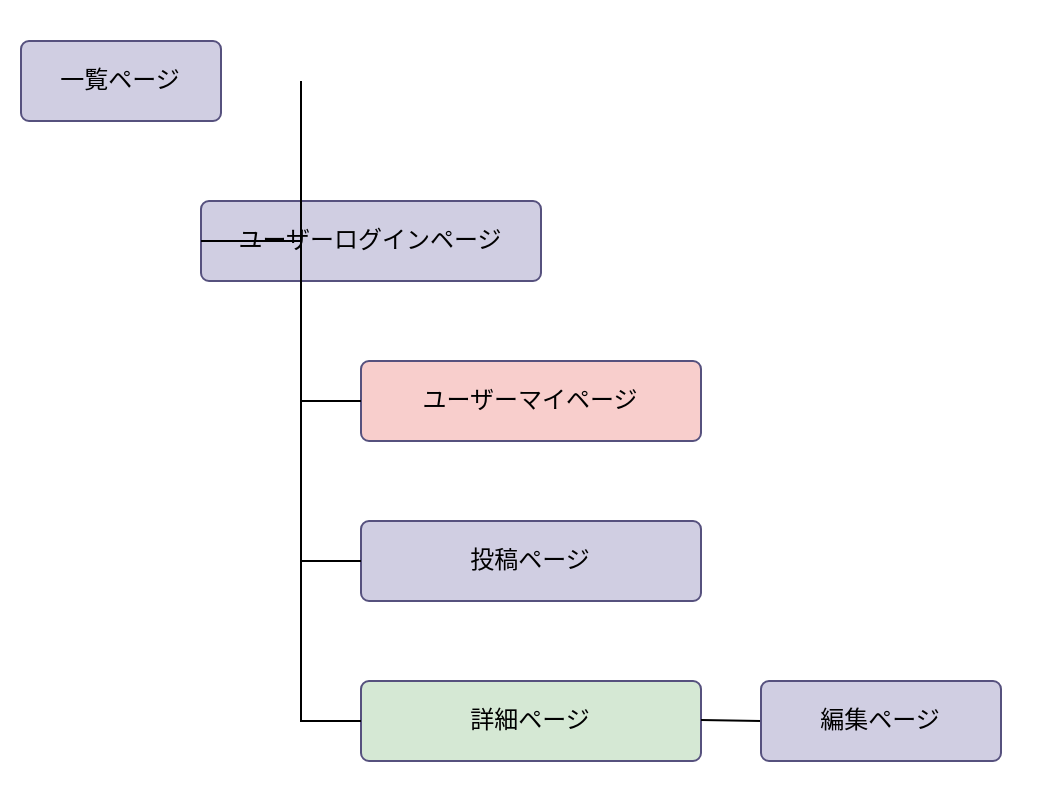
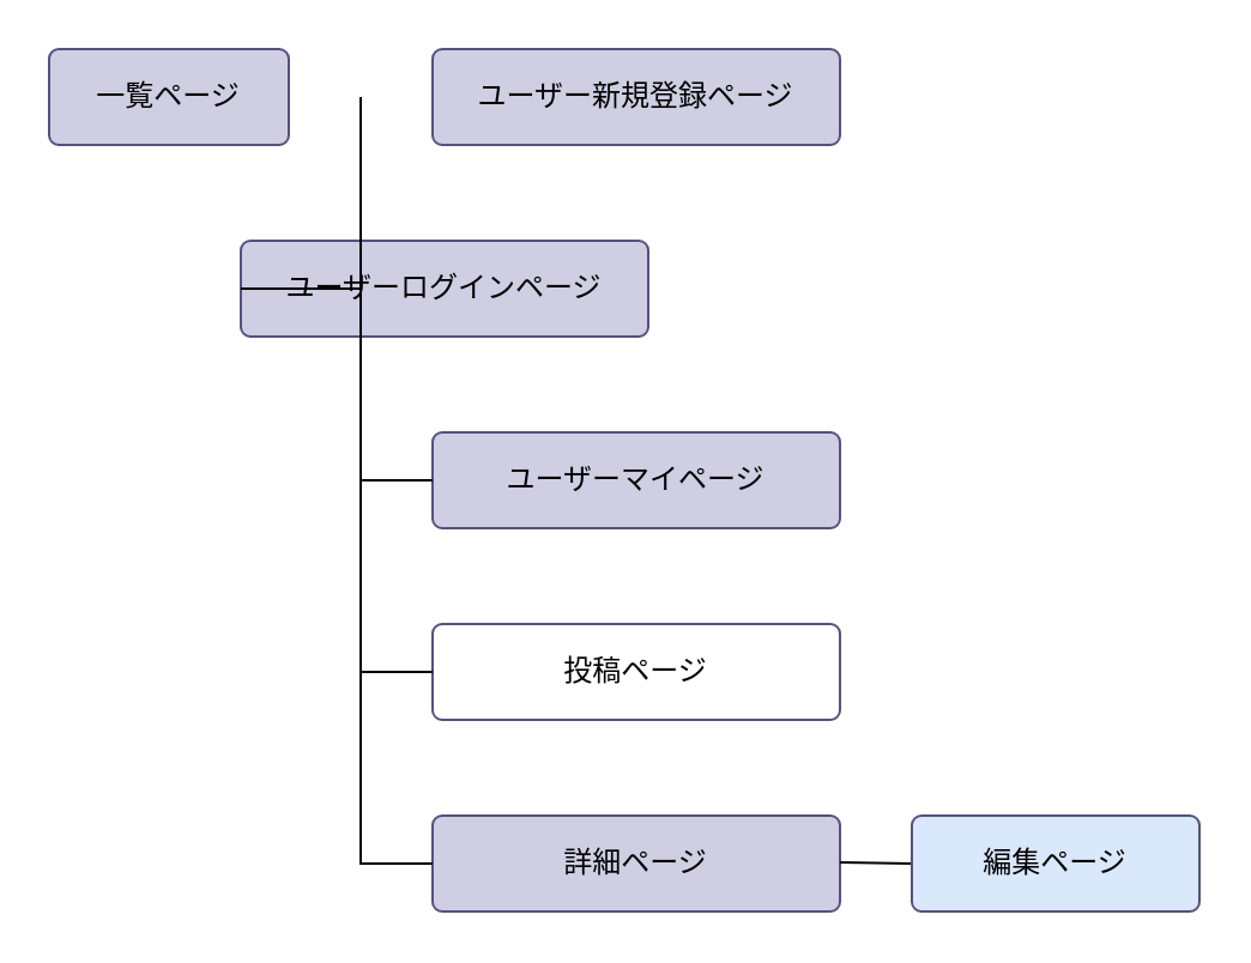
  <mxCell id="0" />
  <mxCell id="1" parent="0" />
- <mxCell id="2" value="一覧ページ" style="rounded=1;arcSize=10;whiteSpace=wrap;html=1;align=center;fillColor=#d0cee2;strokeColor=#56517e;fontColor=#000000;" vertex="1" parent="1"><mxGeometry x="10" y="20" width="100" height="40" as="geometry" /></mxCell>
+ <mxCell id="2" value="一覧ページ" style="rounded=1;arcSize=10;whiteSpace=wrap;html=1;align=center;fillColor=#d0cee2;strokeColor=#56517e;fontColor=#000000;" vertex="1" parent="1"><mxGeometry x="20" y="20" width="100" height="40" as="geometry" /></mxCell>
+ <mxCell id="3" value="ユーザー新規登録ページ" style="rounded=1;arcSize=10;whiteSpace=wrap;html=1;align=center;fillColor=#d0cee2;strokeColor=#56517e;fontColor=#000000;" vertex="1" parent="1"><mxGeometry x="180" y="20" width="170" height="40" as="geometry" /></mxCell>
  <mxCell id="4" value="ユーザーログインページ" style="rounded=1;arcSize=10;whiteSpace=wrap;html=1;align=center;fillColor=#d0cee2;strokeColor=#56517e;fontColor=#000000;" vertex="1" parent="1"><mxGeometry x="100" y="100" width="170" height="40" as="geometry" /></mxCell>
- <mxCell id="5" value="ユーザーマイページ" style="rounded=1;arcSize=10;whiteSpace=wrap;html=1;align=center;fillColor=#f8cecc;strokeColor=#56517e;fontColor=#000000;" vertex="1" parent="1"><mxGeometry x="180" y="180" width="170" height="40" as="geometry" /></mxCell>
- <mxCell id="6" value="投稿ページ" style="rounded=1;arcSize=10;whiteSpace=wrap;html=1;align=center;fillColor=#d0cee2;strokeColor=#56517e;fontColor=#000000;" vertex="1" parent="1"><mxGeometry x="180" y="260" width="170" height="40" as="geometry" /></mxCell>
- <mxCell id="7" value="詳細ページ" style="rounded=1;arcSize=10;whiteSpace=wrap;html=1;align=center;fillColor=#d5e8d4;strokeColor=#56517e;fontColor=#000000;" vertex="1" parent="1"><mxGeometry x="180" y="340" width="170" height="40" as="geometry" /></mxCell>
+ <mxCell id="5" value="ユーザーマイページ" style="rounded=1;arcSize=10;whiteSpace=wrap;html=1;align=center;fillColor=#d0cee2;strokeColor=#56517e;fontColor=#000000;" vertex="1" parent="1"><mxGeometry x="180" y="180" width="170" height="40" as="geometry" /></mxCell>
+ <mxCell id="6" value="投稿ページ" style="rounded=1;arcSize=10;whiteSpace=wrap;html=1;align=center;fillColor=#ffffff;strokeColor=#56517e;fontColor=#000000;" vertex="1" parent="1"><mxGeometry x="180" y="260" width="170" height="40" as="geometry" /></mxCell>
+ <mxCell id="7" value="詳細ページ" style="rounded=1;arcSize=10;whiteSpace=wrap;html=1;align=center;fillColor=#d0cee2;strokeColor=#56517e;fontColor=#000000;" vertex="1" parent="1"><mxGeometry x="180" y="340" width="170" height="40" as="geometry" /></mxCell>
  <mxCell id="8" value="" style="endArrow=none;html=1;rounded=0;entryX=0;entryY=0.5;entryDx=0;entryDy=0;fontColor=#000000;fillColor=#d0cee2;strokeColor=#000000;" edge="1" parent="1" target="4"><mxGeometry relative="1" as="geometry"><mxPoint x="150" y="40" as="sourcePoint" /><mxPoint x="150" y="190" as="targetPoint" /><Array as="points"><mxPoint x="150" y="100" /><mxPoint x="150" y="120" /></Array></mxGeometry></mxCell>
  <mxCell id="9" value="" style="endArrow=none;html=1;rounded=0;entryX=0;entryY=0.5;entryDx=0;entryDy=0;fontColor=#000000;fillColor=#d0cee2;strokeColor=#000000;" edge="1" parent="1"><mxGeometry relative="1" as="geometry"><mxPoint x="150" y="120" as="sourcePoint" /><mxPoint x="180" y="200" as="targetPoint" /><Array as="points"><mxPoint x="150" y="200" /><mxPoint x="160" y="200" /></Array></mxGeometry></mxCell>
  <mxCell id="10" value="" style="endArrow=none;html=1;rounded=0;entryX=0;entryY=0.5;entryDx=0;entryDy=0;fontColor=#000000;fillColor=#d0cee2;strokeColor=#000000;" edge="1" parent="1"><mxGeometry relative="1" as="geometry"><mxPoint x="150" y="200" as="sourcePoint" /><mxPoint x="180" y="280" as="targetPoint" /><Array as="points"><mxPoint x="150" y="280" /></Array></mxGeometry></mxCell>
  <mxCell id="11" value="" style="endArrow=none;html=1;rounded=0;entryX=0;entryY=0.5;entryDx=0;entryDy=0;fontColor=#000000;fillColor=#d0cee2;strokeColor=#000000;" edge="1" parent="1"><mxGeometry relative="1" as="geometry"><mxPoint x="150" y="280" as="sourcePoint" /><mxPoint x="180" y="360" as="targetPoint" /><Array as="points"><mxPoint x="150" y="360" /></Array></mxGeometry></mxCell>
  <mxCell id="12" style="edgeStyle=none;html=1;exitX=1;exitY=0.5;exitDx=0;exitDy=0;endArrow=none;endFill=0;fontColor=#000000;fillColor=#d0cee2;strokeColor=#000000;" edge="1" parent="1"><mxGeometry relative="1" as="geometry"><mxPoint x="350" y="359.5" as="sourcePoint" /><mxPoint x="380" y="360" as="targetPoint" /></mxGeometry></mxCell>
- <mxCell id="13" value="編集ページ" style="rounded=1;arcSize=10;whiteSpace=wrap;html=1;align=center;fillColor=#d0cee2;strokeColor=#56517e;fontColor=#000000;" vertex="1" parent="1"><mxGeometry x="380" y="340" width="120" height="40" as="geometry" /></mxCell>
+ <mxCell id="13" value="編集ページ" style="rounded=1;arcSize=10;whiteSpace=wrap;html=1;align=center;fillColor=#dae8fc;strokeColor=#56517e;fontColor=#000000;" vertex="1" parent="1"><mxGeometry x="380" y="340" width="120" height="40" as="geometry" /></mxCell>
